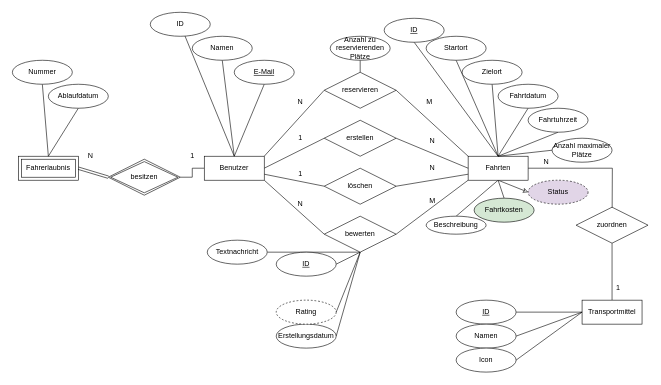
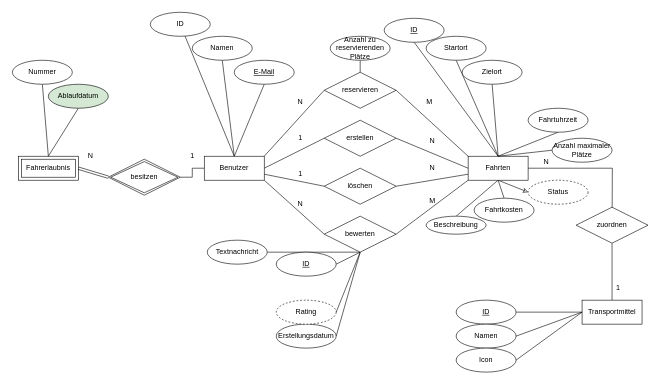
  <mxCell id="0" />
  <mxCell id="1" parent="0" />
  <mxCell id="2" value="" style="edgeStyle=orthogonalEdgeStyle;rounded=0;orthogonalLoop=1;jettySize=auto;html=1;endArrow=none;endFill=0;" parent="1" source="8" target="9" edge="1"><mxGeometry relative="1" as="geometry" /></mxCell>
  <mxCell id="3" style="rounded=0;orthogonalLoop=1;jettySize=auto;html=1;exitX=0.5;exitY=0;exitDx=0;exitDy=0;endArrow=none;endFill=0;" parent="1" source="8" edge="1"><mxGeometry relative="1" as="geometry"><mxPoint x="307.95" y="59.746" as="targetPoint" /></mxGeometry></mxCell>
  <mxCell id="4" style="edgeStyle=none;rounded=0;orthogonalLoop=1;jettySize=auto;html=1;exitX=1;exitY=0;exitDx=0;exitDy=0;entryX=0;entryY=0.5;entryDx=0;entryDy=0;endArrow=none;endFill=0;" parent="1" source="8" target="30" edge="1"><mxGeometry relative="1" as="geometry" /></mxCell>
  <mxCell id="5" style="edgeStyle=none;rounded=0;orthogonalLoop=1;jettySize=auto;html=1;exitX=1;exitY=0.5;exitDx=0;exitDy=0;entryX=0;entryY=0.5;entryDx=0;entryDy=0;endArrow=none;endFill=0;" parent="1" source="8" target="32" edge="1"><mxGeometry relative="1" as="geometry" /></mxCell>
  <mxCell id="6" style="edgeStyle=none;rounded=0;orthogonalLoop=1;jettySize=auto;html=1;exitX=1;exitY=0.75;exitDx=0;exitDy=0;entryX=0;entryY=0.5;entryDx=0;entryDy=0;endArrow=none;endFill=0;" parent="1" source="8" target="34" edge="1"><mxGeometry relative="1" as="geometry" /></mxCell>
  <mxCell id="7" style="edgeStyle=none;rounded=0;orthogonalLoop=1;jettySize=auto;html=1;exitX=1;exitY=1;exitDx=0;exitDy=0;entryX=0;entryY=0.5;entryDx=0;entryDy=0;endArrow=none;endFill=0;" parent="1" source="8" target="39" edge="1"><mxGeometry relative="1" as="geometry" /></mxCell>
  <mxCell id="8" value="Benutzer" style="whiteSpace=wrap;html=1;align=center;" parent="1" vertex="1"><mxGeometry x="340" y="260" width="100" height="40" as="geometry" /></mxCell>
  <mxCell id="9" value="besitzen" style="shape=rhombus;double=1;perimeter=rhombusPerimeter;whiteSpace=wrap;html=1;align=center;" parent="1" vertex="1"><mxGeometry x="180" y="265" width="120" height="60" as="geometry" /></mxCell>
  <mxCell id="10" value="Fahrerlaubnis" style="shape=ext;margin=3;double=1;whiteSpace=wrap;html=1;align=center;" parent="1" vertex="1"><mxGeometry x="30" y="260" width="100" height="40" as="geometry" /></mxCell>
  <mxCell id="11" value="" style="shape=link;html=1;rounded=0;endArrow=none;endFill=0;entryX=0;entryY=0.5;entryDx=0;entryDy=0;exitX=1;exitY=0.5;exitDx=0;exitDy=0;" parent="1" source="10" target="9" edge="1"><mxGeometry relative="1" as="geometry"><mxPoint x="110" y="280" as="sourcePoint" /><mxPoint x="220" y="280" as="targetPoint" /></mxGeometry></mxCell>
  <mxCell id="12" value="" style="resizable=0;html=1;align=left;verticalAlign=bottom;" parent="11" connectable="0" vertex="1"><mxGeometry x="-1" relative="1" as="geometry" /></mxCell>
  <mxCell id="13" value="ID" style="ellipse;whiteSpace=wrap;html=1;align=center;" parent="1" vertex="1"><mxGeometry x="250" y="20" width="100" height="40" as="geometry" /></mxCell>
  <mxCell id="14" style="edgeStyle=none;rounded=0;orthogonalLoop=1;jettySize=auto;html=1;exitX=0.5;exitY=1;exitDx=0;exitDy=0;entryX=0.5;entryY=0;entryDx=0;entryDy=0;endArrow=none;endFill=0;" parent="1" source="15" target="8" edge="1"><mxGeometry relative="1" as="geometry" /></mxCell>
  <mxCell id="15" value="Namen" style="ellipse;whiteSpace=wrap;html=1;align=center;" parent="1" vertex="1"><mxGeometry x="320" y="60" width="100" height="40" as="geometry" /></mxCell>
  <mxCell id="16" style="edgeStyle=none;rounded=0;orthogonalLoop=1;jettySize=auto;html=1;exitX=0.5;exitY=1;exitDx=0;exitDy=0;endArrow=none;endFill=0;" parent="1" source="17" edge="1"><mxGeometry relative="1" as="geometry"><mxPoint x="390" y="260" as="targetPoint" /></mxGeometry></mxCell>
  <mxCell id="17" value="&lt;u&gt;E-Mail&lt;/u&gt;" style="ellipse;whiteSpace=wrap;html=1;align=center;" parent="1" vertex="1"><mxGeometry x="390" y="100" width="100" height="40" as="geometry" /></mxCell>
  <mxCell id="18" style="edgeStyle=none;rounded=0;orthogonalLoop=1;jettySize=auto;html=1;exitX=0.5;exitY=1;exitDx=0;exitDy=0;entryX=0.5;entryY=0;entryDx=0;entryDy=0;endArrow=none;endFill=0;" parent="1" target="10" edge="1"><mxGeometry relative="1" as="geometry"><mxPoint x="70" y="140" as="sourcePoint" /></mxGeometry></mxCell>
  <mxCell id="19" value="Nummer" style="ellipse;whiteSpace=wrap;html=1;align=center;" parent="1" vertex="1"><mxGeometry x="20" y="100" width="100" height="40" as="geometry" /></mxCell>
  <mxCell id="20" style="edgeStyle=none;rounded=0;orthogonalLoop=1;jettySize=auto;html=1;exitX=0.5;exitY=1;exitDx=0;exitDy=0;endArrow=none;endFill=0;" parent="1" source="21" edge="1"><mxGeometry relative="1" as="geometry"><mxPoint x="80" y="260" as="targetPoint" /></mxGeometry></mxCell>
- <mxCell id="21" value="Ablaufdatum" style="ellipse;whiteSpace=wrap;html=1;align=center;" parent="1" vertex="1"><mxGeometry x="80" y="140" width="100" height="40" as="geometry" /></mxCell>
+ <mxCell id="21" value="Ablaufdatum" style="ellipse;whiteSpace=wrap;html=1;align=center;fillColor=#d5e8d4;" parent="1" vertex="1"><mxGeometry x="80" y="140" width="100" height="40" as="geometry" /></mxCell>
  <mxCell id="22" style="edgeStyle=none;rounded=0;orthogonalLoop=1;jettySize=auto;html=1;exitX=0;exitY=1;exitDx=0;exitDy=0;entryX=1;entryY=0.5;entryDx=0;entryDy=0;endArrow=none;endFill=0;" parent="1" source="28" target="39" edge="1"><mxGeometry relative="1" as="geometry" /></mxCell>
  <mxCell id="23" style="edgeStyle=none;rounded=0;orthogonalLoop=1;jettySize=auto;html=1;exitX=0.5;exitY=0;exitDx=0;exitDy=0;entryX=0.5;entryY=1;entryDx=0;entryDy=0;endArrow=none;endFill=0;" edge="1" parent="1" source="28" target="40"><mxGeometry relative="1" as="geometry" /></mxCell>
  <mxCell id="24" style="edgeStyle=none;rounded=0;orthogonalLoop=1;jettySize=auto;html=1;exitX=0.5;exitY=1;exitDx=0;exitDy=0;entryX=0.5;entryY=0;entryDx=0;entryDy=0;endArrow=none;endFill=0;" edge="1" parent="1" source="28" target="51"><mxGeometry relative="1" as="geometry" /></mxCell>
  <mxCell id="25" style="edgeStyle=none;rounded=0;orthogonalLoop=1;jettySize=auto;html=1;exitX=0.5;exitY=1;exitDx=0;exitDy=0;entryX=0.5;entryY=0;entryDx=0;entryDy=0;endArrow=none;endFill=0;" edge="1" parent="1" source="28" target="52"><mxGeometry relative="1" as="geometry" /></mxCell>
  <mxCell id="26" style="edgeStyle=orthogonalEdgeStyle;rounded=0;orthogonalLoop=1;jettySize=auto;html=1;exitX=1;exitY=0.5;exitDx=0;exitDy=0;endArrow=none;endFill=0;" edge="1" parent="1" source="28"><mxGeometry relative="1" as="geometry"><mxPoint x="1020" y="380" as="targetPoint" /></mxGeometry></mxCell>
  <mxCell id="27" style="edgeStyle=none;rounded=0;orthogonalLoop=1;jettySize=auto;html=1;exitX=0.5;exitY=1;exitDx=0;exitDy=0;entryX=0;entryY=0.5;entryDx=0;entryDy=0;endArrow=classic;endFill=0;" edge="1" parent="1" source="28" target="64"><mxGeometry relative="1" as="geometry" /></mxCell>
  <mxCell id="28" value="Fahrten" style="whiteSpace=wrap;html=1;align=center;" parent="1" vertex="1"><mxGeometry x="780" y="260" width="100" height="40" as="geometry" /></mxCell>
  <mxCell id="29" style="edgeStyle=none;rounded=0;orthogonalLoop=1;jettySize=auto;html=1;exitX=1;exitY=0.5;exitDx=0;exitDy=0;entryX=0;entryY=0;entryDx=0;entryDy=0;endArrow=none;endFill=0;" parent="1" source="30" target="28" edge="1"><mxGeometry relative="1" as="geometry" /></mxCell>
  <mxCell id="30" value="reservieren" style="shape=rhombus;perimeter=rhombusPerimeter;whiteSpace=wrap;html=1;align=center;" parent="1" vertex="1"><mxGeometry x="540" y="120" width="120" height="60" as="geometry" /></mxCell>
  <mxCell id="31" style="edgeStyle=none;rounded=0;orthogonalLoop=1;jettySize=auto;html=1;exitX=1;exitY=0.5;exitDx=0;exitDy=0;entryX=0;entryY=0.5;entryDx=0;entryDy=0;endArrow=none;endFill=0;" parent="1" source="32" target="28" edge="1"><mxGeometry relative="1" as="geometry" /></mxCell>
  <mxCell id="32" value="erstellen" style="shape=rhombus;perimeter=rhombusPerimeter;whiteSpace=wrap;html=1;align=center;" parent="1" vertex="1"><mxGeometry x="540" y="200" width="120" height="60" as="geometry" /></mxCell>
  <mxCell id="33" style="edgeStyle=none;rounded=0;orthogonalLoop=1;jettySize=auto;html=1;exitX=1;exitY=0.5;exitDx=0;exitDy=0;entryX=0;entryY=0.75;entryDx=0;entryDy=0;endArrow=none;endFill=0;" parent="1" source="34" target="28" edge="1"><mxGeometry relative="1" as="geometry" /></mxCell>
  <mxCell id="34" value="löschen" style="shape=rhombus;perimeter=rhombusPerimeter;whiteSpace=wrap;html=1;align=center;" parent="1" vertex="1"><mxGeometry x="540" y="280" width="120" height="60" as="geometry" /></mxCell>
  <mxCell id="35" style="edgeStyle=none;rounded=0;orthogonalLoop=1;jettySize=auto;html=1;exitX=0.5;exitY=1;exitDx=0;exitDy=0;entryX=1;entryY=0.5;entryDx=0;entryDy=0;endArrow=none;endFill=0;" edge="1" parent="1" source="39" target="65"><mxGeometry relative="1" as="geometry" /></mxCell>
  <mxCell id="36" style="edgeStyle=none;rounded=0;orthogonalLoop=1;jettySize=auto;html=1;exitX=0.5;exitY=1;exitDx=0;exitDy=0;entryX=1;entryY=0.5;entryDx=0;entryDy=0;endArrow=none;endFill=0;" edge="1" parent="1" source="39" target="66"><mxGeometry relative="1" as="geometry" /></mxCell>
  <mxCell id="37" style="edgeStyle=none;rounded=0;orthogonalLoop=1;jettySize=auto;html=1;exitX=0.5;exitY=1;exitDx=0;exitDy=0;entryX=1;entryY=0.5;entryDx=0;entryDy=0;endArrow=none;endFill=0;" edge="1" parent="1" source="39" target="67"><mxGeometry relative="1" as="geometry" /></mxCell>
  <mxCell id="38" style="edgeStyle=none;rounded=0;orthogonalLoop=1;jettySize=auto;html=1;exitX=0.5;exitY=1;exitDx=0;exitDy=0;entryX=1;entryY=0.5;entryDx=0;entryDy=0;endArrow=none;endFill=0;" edge="1" parent="1" source="39" target="68"><mxGeometry relative="1" as="geometry" /></mxCell>
  <mxCell id="39" value="bewerten" style="shape=rhombus;perimeter=rhombusPerimeter;whiteSpace=wrap;html=1;align=center;" parent="1" vertex="1"><mxGeometry x="540" y="360" width="120" height="60" as="geometry" /></mxCell>
  <mxCell id="40" value="&lt;u&gt;ID&lt;/u&gt;" style="ellipse;whiteSpace=wrap;html=1;align=center;" parent="1" vertex="1"><mxGeometry x="640" y="30" width="100" height="40" as="geometry" /></mxCell>
  <mxCell id="41" style="edgeStyle=none;rounded=0;orthogonalLoop=1;jettySize=auto;html=1;exitX=0.5;exitY=1;exitDx=0;exitDy=0;entryX=0.5;entryY=0;entryDx=0;entryDy=0;endArrow=none;endFill=0;" edge="1" parent="1" source="42" target="28"><mxGeometry relative="1" as="geometry" /></mxCell>
  <mxCell id="42" value="Startort" style="ellipse;whiteSpace=wrap;html=1;align=center;" parent="1" vertex="1"><mxGeometry x="710" y="60" width="100" height="40" as="geometry" /></mxCell>
  <mxCell id="43" style="edgeStyle=none;rounded=0;orthogonalLoop=1;jettySize=auto;html=1;exitX=0.5;exitY=1;exitDx=0;exitDy=0;entryX=0.5;entryY=0;entryDx=0;entryDy=0;endArrow=none;endFill=0;" edge="1" parent="1" source="44" target="28"><mxGeometry relative="1" as="geometry" /></mxCell>
  <mxCell id="44" value="Zielort" style="ellipse;whiteSpace=wrap;html=1;align=center;" parent="1" vertex="1"><mxGeometry x="770" y="100" width="100" height="40" as="geometry" /></mxCell>
- <mxCell id="45" style="edgeStyle=none;rounded=0;orthogonalLoop=1;jettySize=auto;html=1;exitX=0.5;exitY=1;exitDx=0;exitDy=0;entryX=0.5;entryY=0;entryDx=0;entryDy=0;endArrow=none;endFill=0;" edge="1" parent="1" source="46" target="28"><mxGeometry relative="1" as="geometry" /></mxCell>
- <mxCell id="46" value="Fahrtdatum" style="ellipse;whiteSpace=wrap;html=1;align=center;" parent="1" vertex="1"><mxGeometry x="830" y="140" width="100" height="40" as="geometry" /></mxCell>
  <mxCell id="47" style="edgeStyle=none;rounded=0;orthogonalLoop=1;jettySize=auto;html=1;exitX=0.5;exitY=1;exitDx=0;exitDy=0;entryX=0.5;entryY=0;entryDx=0;entryDy=0;endArrow=none;endFill=0;" edge="1" parent="1" source="48" target="28"><mxGeometry relative="1" as="geometry" /></mxCell>
  <mxCell id="48" value="Fahrtuhrzeit" style="ellipse;whiteSpace=wrap;html=1;align=center;" vertex="1" parent="1"><mxGeometry x="880" y="180" width="100" height="40" as="geometry" /></mxCell>
  <mxCell id="49" style="edgeStyle=none;rounded=0;orthogonalLoop=1;jettySize=auto;html=1;exitX=0;exitY=0.5;exitDx=0;exitDy=0;entryX=0.5;entryY=0;entryDx=0;entryDy=0;endArrow=none;endFill=0;" edge="1" parent="1" source="50" target="28"><mxGeometry relative="1" as="geometry" /></mxCell>
  <mxCell id="50" value="Anzahl maximaler Plätze" style="ellipse;whiteSpace=wrap;html=1;align=center;" vertex="1" parent="1"><mxGeometry x="920" y="230" width="100" height="40" as="geometry" /></mxCell>
  <mxCell id="51" value="Beschreibung" style="ellipse;whiteSpace=wrap;html=1;align=center;" vertex="1" parent="1"><mxGeometry x="710" y="360" width="100" height="30" as="geometry" /></mxCell>
- <mxCell id="52" value="Fahrtkosten" style="ellipse;whiteSpace=wrap;html=1;align=center;fillColor=#d5e8d4;" vertex="1" parent="1"><mxGeometry x="790" y="330" width="100" height="40" as="geometry" /></mxCell>
+ <mxCell id="52" value="Fahrtkosten" style="ellipse;whiteSpace=wrap;html=1;align=center;" vertex="1" parent="1"><mxGeometry x="790" y="330" width="100" height="40" as="geometry" /></mxCell>
  <mxCell id="53" style="edgeStyle=none;rounded=0;orthogonalLoop=1;jettySize=auto;html=1;exitX=0.5;exitY=1;exitDx=0;exitDy=0;entryX=0.5;entryY=0;entryDx=0;entryDy=0;endArrow=none;endFill=0;" edge="1" parent="1" source="54" target="30"><mxGeometry relative="1" as="geometry" /></mxCell>
  <mxCell id="54" value="Anzahl zu reservierenden Plätze" style="ellipse;whiteSpace=wrap;html=1;align=center;" vertex="1" parent="1"><mxGeometry x="550" y="60" width="100" height="40" as="geometry" /></mxCell>
  <mxCell id="55" style="edgeStyle=orthogonalEdgeStyle;rounded=0;orthogonalLoop=1;jettySize=auto;html=1;exitX=0.5;exitY=1;exitDx=0;exitDy=0;entryX=0.5;entryY=0;entryDx=0;entryDy=0;endArrow=none;endFill=0;" edge="1" parent="1" source="56" target="57"><mxGeometry relative="1" as="geometry" /></mxCell>
  <mxCell id="56" value="zuordnen" style="shape=rhombus;perimeter=rhombusPerimeter;whiteSpace=wrap;html=1;align=center;" vertex="1" parent="1"><mxGeometry x="960" y="345" width="120" height="60" as="geometry" /></mxCell>
  <mxCell id="57" value="Transportmittel" style="whiteSpace=wrap;html=1;align=center;" vertex="1" parent="1"><mxGeometry x="970" y="500" width="100" height="40" as="geometry" /></mxCell>
  <mxCell id="58" style="edgeStyle=none;rounded=0;orthogonalLoop=1;jettySize=auto;html=1;exitX=1;exitY=0.5;exitDx=0;exitDy=0;entryX=0;entryY=0.5;entryDx=0;entryDy=0;endArrow=none;endFill=0;" edge="1" parent="1" source="59" target="57"><mxGeometry relative="1" as="geometry" /></mxCell>
  <mxCell id="59" value="&lt;u&gt;ID&lt;/u&gt;" style="ellipse;whiteSpace=wrap;html=1;align=center;" vertex="1" parent="1"><mxGeometry x="760" y="500" width="100" height="40" as="geometry" /></mxCell>
  <mxCell id="60" style="edgeStyle=none;rounded=0;orthogonalLoop=1;jettySize=auto;html=1;exitX=1;exitY=0.5;exitDx=0;exitDy=0;endArrow=none;endFill=0;" edge="1" parent="1" source="61"><mxGeometry relative="1" as="geometry"><mxPoint x="970" y="520" as="targetPoint" /></mxGeometry></mxCell>
  <mxCell id="61" value="Namen" style="ellipse;whiteSpace=wrap;html=1;align=center;" vertex="1" parent="1"><mxGeometry x="760" y="540" width="100" height="40" as="geometry" /></mxCell>
  <mxCell id="62" style="edgeStyle=none;rounded=0;orthogonalLoop=1;jettySize=auto;html=1;exitX=1;exitY=0.5;exitDx=0;exitDy=0;entryX=0;entryY=0.5;entryDx=0;entryDy=0;endArrow=none;endFill=0;" edge="1" parent="1" source="63" target="57"><mxGeometry relative="1" as="geometry" /></mxCell>
  <mxCell id="63" value="Icon" style="ellipse;whiteSpace=wrap;html=1;align=center;" vertex="1" parent="1"><mxGeometry x="760" y="580" width="100" height="40" as="geometry" /></mxCell>
- <mxCell id="64" value="Status" style="ellipse;whiteSpace=wrap;html=1;align=center;dashed=1;fillColor=#e1d5e7;" vertex="1" parent="1"><mxGeometry x="880" y="300" width="100" height="40" as="geometry" /></mxCell>
+ <mxCell id="64" value="Status" style="ellipse;whiteSpace=wrap;html=1;align=center;dashed=1;" vertex="1" parent="1"><mxGeometry x="880" y="300" width="100" height="40" as="geometry" /></mxCell>
  <mxCell id="65" value="&lt;u&gt;ID&lt;/u&gt;" style="ellipse;whiteSpace=wrap;html=1;align=center;" vertex="1" parent="1"><mxGeometry x="460" y="420" width="100" height="40" as="geometry" /></mxCell>
  <mxCell id="66" value="Textnachricht" style="ellipse;whiteSpace=wrap;html=1;align=center;" vertex="1" parent="1"><mxGeometry x="345" y="400" width="100" height="40" as="geometry" /></mxCell>
  <mxCell id="67" value="Erstellungsdatum" style="ellipse;whiteSpace=wrap;html=1;align=center;" vertex="1" parent="1"><mxGeometry x="460" y="540" width="100" height="40" as="geometry" /></mxCell>
  <mxCell id="68" value="Rating" style="ellipse;whiteSpace=wrap;html=1;align=center;dashed=1;" vertex="1" parent="1"><mxGeometry x="460" y="500" width="100" height="40" as="geometry" /></mxCell>
  <mxCell id="69" value="N" style="text;html=1;align=center;verticalAlign=middle;resizable=0;points=[];autosize=1;strokeColor=none;fillColor=none;" vertex="1" parent="1"><mxGeometry x="900" y="260" width="20" height="20" as="geometry" /></mxCell>
  <mxCell id="70" value="1" style="text;html=1;align=center;verticalAlign=middle;resizable=0;points=[];autosize=1;strokeColor=none;fillColor=none;" vertex="1" parent="1"><mxGeometry x="1020" y="470" width="20" height="20" as="geometry" /></mxCell>
  <mxCell id="71" value="1" style="text;html=1;align=center;verticalAlign=middle;resizable=0;points=[];autosize=1;strokeColor=none;fillColor=none;" vertex="1" parent="1"><mxGeometry x="490" y="220" width="20" height="20" as="geometry" /></mxCell>
  <mxCell id="72" value="N" style="text;html=1;align=center;verticalAlign=middle;resizable=0;points=[];autosize=1;strokeColor=none;fillColor=none;" vertex="1" parent="1"><mxGeometry x="710" y="225" width="20" height="20" as="geometry" /></mxCell>
  <mxCell id="73" value="1" style="text;html=1;align=center;verticalAlign=middle;resizable=0;points=[];autosize=1;strokeColor=none;fillColor=none;" vertex="1" parent="1"><mxGeometry x="490" y="280" width="20" height="20" as="geometry" /></mxCell>
  <mxCell id="74" value="N" style="text;html=1;align=center;verticalAlign=middle;resizable=0;points=[];autosize=1;strokeColor=none;fillColor=none;" vertex="1" parent="1"><mxGeometry x="710" y="270" width="20" height="20" as="geometry" /></mxCell>
  <mxCell id="75" value="N" style="text;html=1;align=center;verticalAlign=middle;resizable=0;points=[];autosize=1;strokeColor=none;fillColor=none;" vertex="1" parent="1"><mxGeometry x="490" y="330" width="20" height="20" as="geometry" /></mxCell>
  <mxCell id="76" value="M" style="text;html=1;align=center;verticalAlign=middle;resizable=0;points=[];autosize=1;strokeColor=none;fillColor=none;" vertex="1" parent="1"><mxGeometry x="705" y="325" width="30" height="20" as="geometry" /></mxCell>
  <mxCell id="77" value="N" style="text;html=1;align=center;verticalAlign=middle;resizable=0;points=[];autosize=1;strokeColor=none;fillColor=none;" vertex="1" parent="1"><mxGeometry x="490" y="160" width="20" height="20" as="geometry" /></mxCell>
  <mxCell id="78" value="M" style="text;html=1;align=center;verticalAlign=middle;resizable=0;points=[];autosize=1;strokeColor=none;fillColor=none;" vertex="1" parent="1"><mxGeometry x="700" y="160" width="30" height="20" as="geometry" /></mxCell>
  <mxCell id="79" value="N" style="text;html=1;align=center;verticalAlign=middle;resizable=0;points=[];autosize=1;strokeColor=none;fillColor=none;" vertex="1" parent="1"><mxGeometry x="140" y="250" width="20" height="20" as="geometry" /></mxCell>
  <mxCell id="80" value="1" style="text;html=1;align=center;verticalAlign=middle;resizable=0;points=[];autosize=1;strokeColor=none;fillColor=none;" vertex="1" parent="1"><mxGeometry x="310" y="250" width="20" height="20" as="geometry" /></mxCell>
